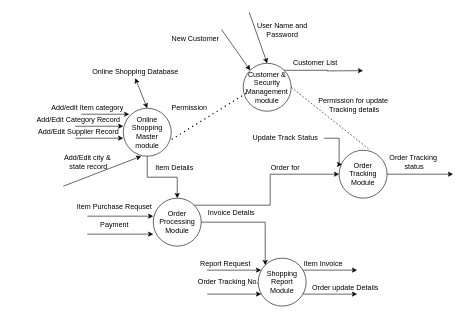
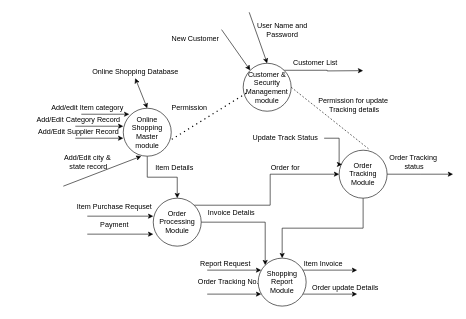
  <mxCell id="0" />
  <mxCell id="1" parent="0" />
  <mxCell id="2" style="edgeStyle=orthogonalEdgeStyle;rounded=0;orthogonalLoop=1;jettySize=auto;html=1;entryX=0.5;entryY=0;entryDx=0;entryDy=0;" edge="1" parent="1" source="3" target="8"><mxGeometry relative="1" as="geometry" /></mxCell>
  <mxCell id="3" value="Online Shopping Master module" style="ellipse;whiteSpace=wrap;html=1;aspect=fixed;" vertex="1" parent="1"><mxGeometry x="205" y="180" width="80" height="80" as="geometry" /></mxCell>
  <mxCell id="4" style="edgeStyle=orthogonalEdgeStyle;rounded=0;orthogonalLoop=1;jettySize=auto;html=1;exitX=1;exitY=0;exitDx=0;exitDy=0;" edge="1" parent="1" source="5"><mxGeometry relative="1" as="geometry"><mxPoint x="605" y="117.333" as="targetPoint" /></mxGeometry></mxCell>
  <mxCell id="5" value="Customer &amp;amp; Security Management module" style="ellipse;whiteSpace=wrap;html=1;aspect=fixed;" vertex="1" parent="1"><mxGeometry x="405" y="105" width="80" height="80" as="geometry" /></mxCell>
  <mxCell id="6" style="edgeStyle=orthogonalEdgeStyle;rounded=0;orthogonalLoop=1;jettySize=auto;html=1;exitX=1;exitY=0.5;exitDx=0;exitDy=0;entryX=0;entryY=0;entryDx=0;entryDy=0;" edge="1" parent="1" source="8" target="9"><mxGeometry relative="1" as="geometry" /></mxCell>
  <mxCell id="7" style="edgeStyle=orthogonalEdgeStyle;rounded=0;orthogonalLoop=1;jettySize=auto;html=1;exitX=1;exitY=0;exitDx=0;exitDy=0;" edge="1" parent="1" source="8" target="12"><mxGeometry relative="1" as="geometry" /></mxCell>
  <mxCell id="8" value="Order Processing Module" style="ellipse;whiteSpace=wrap;html=1;aspect=fixed;" vertex="1" parent="1"><mxGeometry x="255" y="330" width="80" height="80" as="geometry" /></mxCell>
  <mxCell id="9" value="Shopping Report Module" style="ellipse;whiteSpace=wrap;html=1;aspect=fixed;" vertex="1" parent="1"><mxGeometry x="430" y="430" width="80" height="80" as="geometry" /></mxCell>
+ <mxCell id="10" style="edgeStyle=orthogonalEdgeStyle;rounded=0;orthogonalLoop=1;jettySize=auto;html=1;exitX=0.5;exitY=1;exitDx=0;exitDy=0;entryX=0.5;entryY=0;entryDx=0;entryDy=0;" edge="1" parent="1" source="12" target="9"><mxGeometry relative="1" as="geometry" /></mxCell>
  <mxCell id="11" style="edgeStyle=orthogonalEdgeStyle;rounded=0;orthogonalLoop=1;jettySize=auto;html=1;" edge="1" parent="1" source="12"><mxGeometry relative="1" as="geometry"><mxPoint x="755" y="290" as="targetPoint" /></mxGeometry></mxCell>
  <mxCell id="12" value="Order Tracking Module" style="ellipse;whiteSpace=wrap;html=1;aspect=fixed;" vertex="1" parent="1"><mxGeometry x="565" y="250" width="80" height="80" as="geometry" /></mxCell>
  <mxCell id="13" value="" style="endArrow=classic;startArrow=classic;html=1;rounded=0;" edge="1" parent="1"><mxGeometry width="50" height="50" relative="1" as="geometry"><mxPoint x="245" y="180" as="sourcePoint" /><mxPoint x="225" y="130" as="targetPoint" /></mxGeometry></mxCell>
  <mxCell id="14" value="Online Shopping Database" style="text;html=1;align=center;verticalAlign=middle;resizable=0;points=[];autosize=1;strokeColor=none;fillColor=none;" vertex="1" parent="1"><mxGeometry x="140" y="105" width="170" height="30" as="geometry" /></mxCell>
  <mxCell id="15" value="" style="endArrow=classic;html=1;rounded=0;entryX=0;entryY=0.625;entryDx=0;entryDy=0;entryPerimeter=0;" edge="1" parent="1" target="3"><mxGeometry width="50" height="50" relative="1" as="geometry"><mxPoint x="125" y="230" as="sourcePoint" /><mxPoint x="195" y="180" as="targetPoint" /></mxGeometry></mxCell>
  <mxCell id="16" value="" style="endArrow=classic;html=1;rounded=0;entryX=0;entryY=0.625;entryDx=0;entryDy=0;entryPerimeter=0;" edge="1" parent="1"><mxGeometry width="50" height="50" relative="1" as="geometry"><mxPoint x="125" y="210" as="sourcePoint" /><mxPoint x="205" y="210" as="targetPoint" /></mxGeometry></mxCell>
  <mxCell id="17" value="" style="endArrow=classic;html=1;rounded=0;entryX=0;entryY=0.625;entryDx=0;entryDy=0;entryPerimeter=0;" edge="1" parent="1"><mxGeometry width="50" height="50" relative="1" as="geometry"><mxPoint x="135" y="190" as="sourcePoint" /><mxPoint x="215" y="190" as="targetPoint" /></mxGeometry></mxCell>
  <mxCell id="18" value="Add/edit Item category" style="text;html=1;align=center;verticalAlign=middle;resizable=0;points=[];autosize=1;strokeColor=none;fillColor=none;" vertex="1" parent="1"><mxGeometry x="75" y="165" width="140" height="30" as="geometry" /></mxCell>
  <mxCell id="19" value="&amp;nbsp; &amp;nbsp; &amp;nbsp; &amp;nbsp; &amp;nbsp;Add/Edit Category Record" style="text;html=1;align=center;verticalAlign=middle;resizable=0;points=[];autosize=1;strokeColor=none;fillColor=none;" vertex="1" parent="1"><mxGeometry x="20" y="185" width="190" height="30" as="geometry" /></mxCell>
  <mxCell id="20" value="Add/Edit Supplier Record" style="text;html=1;align=center;verticalAlign=middle;resizable=0;points=[];autosize=1;strokeColor=none;fillColor=none;" vertex="1" parent="1"><mxGeometry x="50" y="205" width="160" height="30" as="geometry" /></mxCell>
  <mxCell id="21" value="" style="endArrow=classic;html=1;rounded=0;" edge="1" parent="1"><mxGeometry width="50" height="50" relative="1" as="geometry"><mxPoint x="105" y="310" as="sourcePoint" /><mxPoint x="235" y="260" as="targetPoint" /></mxGeometry></mxCell>
  <mxCell id="22" value="Invoice Detalis" style="text;html=1;align=center;verticalAlign=middle;resizable=0;points=[];autosize=1;strokeColor=none;fillColor=none;" vertex="1" parent="1"><mxGeometry x="335" y="340" width="100" height="30" as="geometry" /></mxCell>
  <mxCell id="23" value="" style="endArrow=classic;html=1;rounded=0;" edge="1" parent="1"><mxGeometry width="50" height="50" relative="1" as="geometry"><mxPoint x="345" y="450" as="sourcePoint" /><mxPoint x="435" y="450" as="targetPoint" /></mxGeometry></mxCell>
  <mxCell id="24" value="" style="endArrow=classic;html=1;rounded=0;" edge="1" parent="1"><mxGeometry width="50" height="50" relative="1" as="geometry"><mxPoint x="345" y="490" as="sourcePoint" /><mxPoint x="435" y="490" as="targetPoint" /></mxGeometry></mxCell>
  <mxCell id="25" value="" style="endArrow=classic;html=1;rounded=0;" edge="1" parent="1"><mxGeometry width="50" height="50" relative="1" as="geometry"><mxPoint x="505" y="450" as="sourcePoint" /><mxPoint x="595" y="450" as="targetPoint" /></mxGeometry></mxCell>
  <mxCell id="26" value="" style="endArrow=classic;html=1;rounded=0;" edge="1" parent="1"><mxGeometry width="50" height="50" relative="1" as="geometry"><mxPoint x="505" y="490" as="sourcePoint" /><mxPoint x="595" y="490" as="targetPoint" /></mxGeometry></mxCell>
  <mxCell id="27" value="Report Request" style="text;html=1;align=center;verticalAlign=middle;resizable=0;points=[];autosize=1;strokeColor=none;fillColor=none;" vertex="1" parent="1"><mxGeometry x="320" y="425" width="110" height="30" as="geometry" /></mxCell>
  <mxCell id="28" value="Order Tracking No." style="text;html=1;align=center;verticalAlign=middle;resizable=0;points=[];autosize=1;strokeColor=none;fillColor=none;" vertex="1" parent="1"><mxGeometry x="320" y="455" width="120" height="30" as="geometry" /></mxCell>
  <mxCell id="29" value="Item Invoice&amp;nbsp;" style="text;html=1;align=center;verticalAlign=middle;resizable=0;points=[];autosize=1;strokeColor=none;fillColor=none;" vertex="1" parent="1"><mxGeometry x="495" y="425" width="90" height="30" as="geometry" /></mxCell>
  <mxCell id="30" value="Order update Details" style="text;html=1;align=center;verticalAlign=middle;resizable=0;points=[];autosize=1;strokeColor=none;fillColor=none;" vertex="1" parent="1"><mxGeometry x="505" y="465" width="140" height="30" as="geometry" /></mxCell>
  <mxCell id="31" value="Order for" style="text;html=1;align=center;verticalAlign=middle;resizable=0;points=[];autosize=1;strokeColor=none;fillColor=none;" vertex="1" parent="1"><mxGeometry x="430" y="265" width="90" height="30" as="geometry" /></mxCell>
  <mxCell id="32" style="edgeStyle=orthogonalEdgeStyle;rounded=0;orthogonalLoop=1;jettySize=auto;html=1;entryX=0.062;entryY=0.296;entryDx=0;entryDy=0;entryPerimeter=0;" edge="1" parent="1" source="33" target="12"><mxGeometry relative="1" as="geometry"><Array as="points"><mxPoint x="565" y="230" /><mxPoint x="565" y="274" /></Array></mxGeometry></mxCell>
  <mxCell id="33" value="Update Track Status" style="text;html=1;align=center;verticalAlign=middle;resizable=0;points=[];autosize=1;strokeColor=none;fillColor=none;" vertex="1" parent="1"><mxGeometry x="410" y="215" width="130" height="30" as="geometry" /></mxCell>
  <mxCell id="34" value="Order Tracking&amp;nbsp; &lt;br&gt;status" style="text;html=1;align=center;verticalAlign=middle;resizable=0;points=[];autosize=1;strokeColor=none;fillColor=none;" vertex="1" parent="1"><mxGeometry x="635" y="250" width="110" height="40" as="geometry" /></mxCell>
  <mxCell id="35" value="" style="endArrow=none;dashed=1;html=1;rounded=0;exitX=1;exitY=0.5;exitDx=0;exitDy=0;entryX=0.612;entryY=-0.03;entryDx=0;entryDy=0;entryPerimeter=0;" edge="1" parent="1" source="5" target="12"><mxGeometry width="50" height="50" relative="1" as="geometry"><mxPoint x="495" y="195" as="sourcePoint" /><mxPoint x="565" y="200" as="targetPoint" /></mxGeometry></mxCell>
  <mxCell id="36" value="Permission for update&amp;nbsp;&lt;br&gt;Tracking details" style="text;html=1;align=center;verticalAlign=middle;resizable=0;points=[];autosize=1;strokeColor=none;fillColor=none;" vertex="1" parent="1"><mxGeometry x="520" y="155" width="140" height="40" as="geometry" /></mxCell>
  <mxCell id="37" value="" style="endArrow=none;dashed=1;html=1;dashPattern=1 3;strokeWidth=2;rounded=0;exitX=1.011;exitY=0.649;exitDx=0;exitDy=0;exitPerimeter=0;" edge="1" parent="1" source="3"><mxGeometry width="50" height="50" relative="1" as="geometry"><mxPoint x="360" y="205" as="sourcePoint" /><mxPoint x="410" y="155" as="targetPoint" /></mxGeometry></mxCell>
  <mxCell id="38" value="Permission" style="text;html=1;align=center;verticalAlign=middle;resizable=0;points=[];autosize=1;strokeColor=none;fillColor=none;" vertex="1" parent="1"><mxGeometry x="275" y="165" width="80" height="30" as="geometry" /></mxCell>
  <mxCell id="39" value="Add/Edit city &amp;amp;&lt;br&gt;&amp;nbsp;state record" style="text;html=1;align=center;verticalAlign=middle;resizable=0;points=[];autosize=1;strokeColor=none;fillColor=none;" vertex="1" parent="1"><mxGeometry x="95" y="250" width="100" height="40" as="geometry" /></mxCell>
  <mxCell id="40" value="Item Details" style="text;html=1;align=center;verticalAlign=middle;resizable=0;points=[];autosize=1;strokeColor=none;fillColor=none;" vertex="1" parent="1"><mxGeometry x="245" y="265" width="90" height="30" as="geometry" /></mxCell>
  <mxCell id="41" value="" style="endArrow=classic;html=1;rounded=0;" edge="1" parent="1"><mxGeometry width="50" height="50" relative="1" as="geometry"><mxPoint x="145" y="360" as="sourcePoint" /><mxPoint x="255" y="360" as="targetPoint" /></mxGeometry></mxCell>
  <mxCell id="42" value="Item Purchase Requset" style="text;html=1;align=center;verticalAlign=middle;resizable=0;points=[];autosize=1;strokeColor=none;fillColor=none;" vertex="1" parent="1"><mxGeometry x="115" y="330" width="150" height="30" as="geometry" /></mxCell>
  <mxCell id="43" value="" style="endArrow=classic;html=1;rounded=0;" edge="1" parent="1"><mxGeometry width="50" height="50" relative="1" as="geometry"><mxPoint x="145" y="390" as="sourcePoint" /><mxPoint x="255" y="390" as="targetPoint" /></mxGeometry></mxCell>
  <mxCell id="44" value="Payment" style="text;html=1;align=center;verticalAlign=middle;resizable=0;points=[];autosize=1;strokeColor=none;fillColor=none;" vertex="1" parent="1"><mxGeometry x="155" y="360" width="70" height="30" as="geometry" /></mxCell>
  <mxCell id="45" value="Customer List" style="text;html=1;align=center;verticalAlign=middle;resizable=0;points=[];autosize=1;strokeColor=none;fillColor=none;" vertex="1" parent="1"><mxGeometry x="475" y="90" width="100" height="30" as="geometry" /></mxCell>
  <mxCell id="46" value="" style="endArrow=classic;html=1;rounded=0;entryX=0;entryY=0;entryDx=0;entryDy=0;exitX=0.939;exitY=-0.037;exitDx=0;exitDy=0;exitPerimeter=0;" edge="1" parent="1" source="47" target="5"><mxGeometry width="50" height="50" relative="1" as="geometry"><mxPoint x="350" y="125" as="sourcePoint" /><mxPoint x="400" y="75" as="targetPoint" /></mxGeometry></mxCell>
  <mxCell id="47" value="New Customer" style="text;html=1;align=center;verticalAlign=middle;resizable=0;points=[];autosize=1;strokeColor=none;fillColor=none;" vertex="1" parent="1"><mxGeometry x="275" y="50" width="100" height="30" as="geometry" /></mxCell>
  <mxCell id="48" value="" style="endArrow=classic;html=1;rounded=0;entryX=0.5;entryY=0;entryDx=0;entryDy=0;" edge="1" parent="1" target="5"><mxGeometry width="50" height="50" relative="1" as="geometry"><mxPoint x="415" y="20" as="sourcePoint" /><mxPoint x="445" y="90" as="targetPoint" /></mxGeometry></mxCell>
  <mxCell id="49" value="User Name and&lt;br&gt;Password" style="text;html=1;align=center;verticalAlign=middle;resizable=0;points=[];autosize=1;strokeColor=none;fillColor=none;" vertex="1" parent="1"><mxGeometry x="415" y="30" width="110" height="40" as="geometry" /></mxCell>
